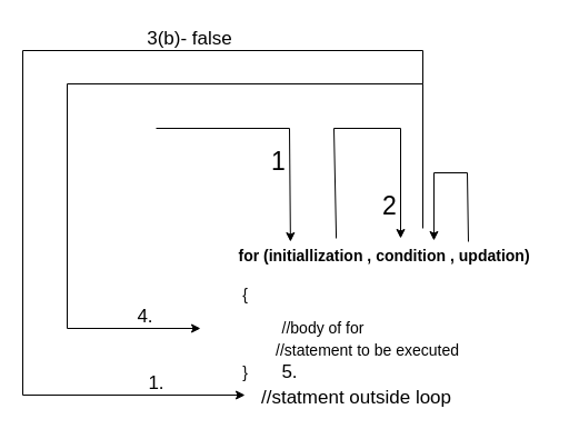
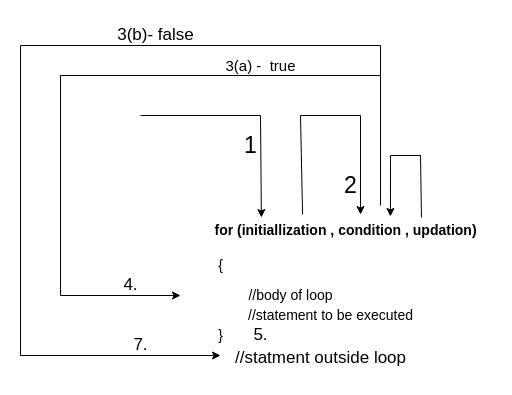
  <mxCell id="0" />
  <mxCell id="1" parent="0" />
  <mxCell id="2" value="for (initiallization , condition , updation)" style="text;html=1;align=center;verticalAlign=middle;resizable=0;points=[];autosize=1;strokeColor=none;fillColor=none;fontStyle=1;fontSize=14;" vertex="1" parent="1"><mxGeometry x="200" y="215" width="290" height="30" as="geometry" /></mxCell>
  <mxCell id="3" value="" style="endArrow=classic;html=1;rounded=0;fontSize=14;entryX=0.21;entryY=0.067;entryDx=0;entryDy=0;entryPerimeter=0;" edge="1" parent="1" target="2"><mxGeometry width="50" height="50" relative="1" as="geometry"><mxPoint x="140" y="115" as="sourcePoint" /><mxPoint x="390" y="235" as="targetPoint" /><Array as="points"><mxPoint x="260" y="115" /></Array></mxGeometry></mxCell>
  <mxCell id="4" value="" style="endArrow=classic;html=1;rounded=0;fontSize=14;exitX=0.352;exitY=-0.033;exitDx=0;exitDy=0;exitPerimeter=0;" edge="1" parent="1" source="2"><mxGeometry width="50" height="50" relative="1" as="geometry"><mxPoint x="340" y="285" as="sourcePoint" /><mxPoint x="360" y="214" as="targetPoint" /><Array as="points"><mxPoint x="300" y="115" /><mxPoint x="360" y="115" /></Array></mxGeometry></mxCell>
  <mxCell id="5" value="{&lt;br&gt;" style="text;html=1;align=center;verticalAlign=middle;resizable=0;points=[];autosize=1;strokeColor=none;fillColor=none;fontSize=14;" vertex="1" parent="1"><mxGeometry x="205" y="250" width="30" height="30" as="geometry" /></mxCell>
  <mxCell id="6" value="}" style="text;html=1;align=center;verticalAlign=middle;resizable=0;points=[];autosize=1;strokeColor=none;fillColor=none;fontSize=14;" vertex="1" parent="1"><mxGeometry x="205" y="320" width="30" height="30" as="geometry" /></mxCell>
- <mxCell id="7" value="//body of for" style="text;html=1;align=center;verticalAlign=middle;resizable=0;points=[];autosize=1;strokeColor=none;fillColor=none;fontSize=14;" vertex="1" parent="1"><mxGeometry x="235" y="280" width="110" height="30" as="geometry" /></mxCell>
+ <mxCell id="7" value="//body of loop" style="text;html=1;align=center;verticalAlign=middle;resizable=0;points=[];autosize=1;strokeColor=none;fillColor=none;fontSize=14;" vertex="1" parent="1"><mxGeometry x="235" y="280" width="110" height="30" as="geometry" /></mxCell>
  <mxCell id="8" value="//statement to be executed" style="text;html=1;align=center;verticalAlign=middle;resizable=0;points=[];autosize=1;strokeColor=none;fillColor=none;fontSize=14;" vertex="1" parent="1"><mxGeometry x="235" y="300" width="190" height="30" as="geometry" /></mxCell>
  <mxCell id="9" value="1" style="text;html=1;align=center;verticalAlign=middle;resizable=0;points=[];autosize=1;strokeColor=none;fillColor=none;fontSize=23;" vertex="1" parent="1"><mxGeometry x="230" y="125" width="40" height="40" as="geometry" /></mxCell>
  <mxCell id="10" value="2" style="text;html=1;align=center;verticalAlign=middle;resizable=0;points=[];autosize=1;strokeColor=none;fillColor=none;fontSize=23;" vertex="1" parent="1"><mxGeometry x="330" y="165" width="40" height="40" as="geometry" /></mxCell>
  <mxCell id="11" value="" style="endArrow=classic;html=1;rounded=0;fontSize=23;" edge="1" parent="1"><mxGeometry width="50" height="50" relative="1" as="geometry"><mxPoint x="380" y="205" as="sourcePoint" /><mxPoint x="180" y="295" as="targetPoint" /><Array as="points"><mxPoint x="380" y="75" /><mxPoint x="60" y="75" /><mxPoint x="60" y="295" /></Array></mxGeometry></mxCell>
+ <mxCell id="12" value="3(a) -&amp;nbsp; true" style="text;html=1;align=center;verticalAlign=middle;resizable=0;points=[];autosize=1;strokeColor=none;fillColor=none;fontSize=15;" vertex="1" parent="1"><mxGeometry x="215" y="50" width="90" height="30" as="geometry" /></mxCell>
  <mxCell id="13" value="" style="endArrow=classic;html=1;rounded=0;fontSize=15;" edge="1" parent="1"><mxGeometry width="50" height="50" relative="1" as="geometry"><mxPoint x="380" y="75" as="sourcePoint" /><mxPoint x="220" y="355" as="targetPoint" /><Array as="points"><mxPoint x="380" y="45" /><mxPoint x="20" y="45" /><mxPoint x="20" y="355" /></Array></mxGeometry></mxCell>
- <mxCell id="14" value="3(b)- false" style="text;html=1;align=center;verticalAlign=middle;resizable=0;points=[];autosize=1;strokeColor=none;fillColor=none;fontSize=17;" vertex="1" parent="1"><mxGeometry x="120" y="20" width="100" height="30" as="geometry" /></mxCell>
+ <mxCell id="14" value="3(b)- false" style="text;html=1;align=center;verticalAlign=middle;resizable=0;points=[];autosize=1;strokeColor=none;fillColor=none;fontSize=17;" vertex="1" parent="1"><mxGeometry x="105" y="20" width="100" height="30" as="geometry" /></mxCell>
  <mxCell id="15" value="//statment outside loop" style="text;html=1;align=center;verticalAlign=middle;resizable=0;points=[];autosize=1;strokeColor=none;fillColor=none;fontSize=17;" vertex="1" parent="1"><mxGeometry x="225" y="343" width="190" height="30" as="geometry" /></mxCell>
- <mxCell id="16" value="1." style="text;html=1;align=center;verticalAlign=middle;resizable=0;points=[];autosize=1;strokeColor=none;fillColor=none;fontSize=17;" vertex="1" parent="1"><mxGeometry x="120" y="330" width="40" height="30" as="geometry" /></mxCell>
+ <mxCell id="16" value="7." style="text;html=1;align=center;verticalAlign=middle;resizable=0;points=[];autosize=1;strokeColor=none;fillColor=none;fontSize=17;" vertex="1" parent="1"><mxGeometry x="120" y="330" width="40" height="30" as="geometry" /></mxCell>
  <mxCell id="17" value="4." style="text;html=1;align=center;verticalAlign=middle;resizable=0;points=[];autosize=1;strokeColor=none;fillColor=none;fontSize=17;" vertex="1" parent="1"><mxGeometry x="110" y="270" width="40" height="30" as="geometry" /></mxCell>
  <mxCell id="18" value="5." style="text;html=1;align=center;verticalAlign=middle;resizable=0;points=[];autosize=1;strokeColor=none;fillColor=none;fontSize=17;" vertex="1" parent="1"><mxGeometry x="240" y="320" width="40" height="30" as="geometry" /></mxCell>
  <mxCell id="19" value="" style="endArrow=classic;html=1;rounded=0;fontSize=17;exitX=0.762;exitY=0.067;exitDx=0;exitDy=0;exitPerimeter=0;entryX=0.655;entryY=0.033;entryDx=0;entryDy=0;entryPerimeter=0;" edge="1" parent="1" source="2" target="2"><mxGeometry width="50" height="50" relative="1" as="geometry"><mxPoint x="340" y="205" as="sourcePoint" /><mxPoint x="390" y="185" as="targetPoint" /><Array as="points"><mxPoint x="420" y="155" /><mxPoint x="390" y="155" /></Array></mxGeometry></mxCell>
